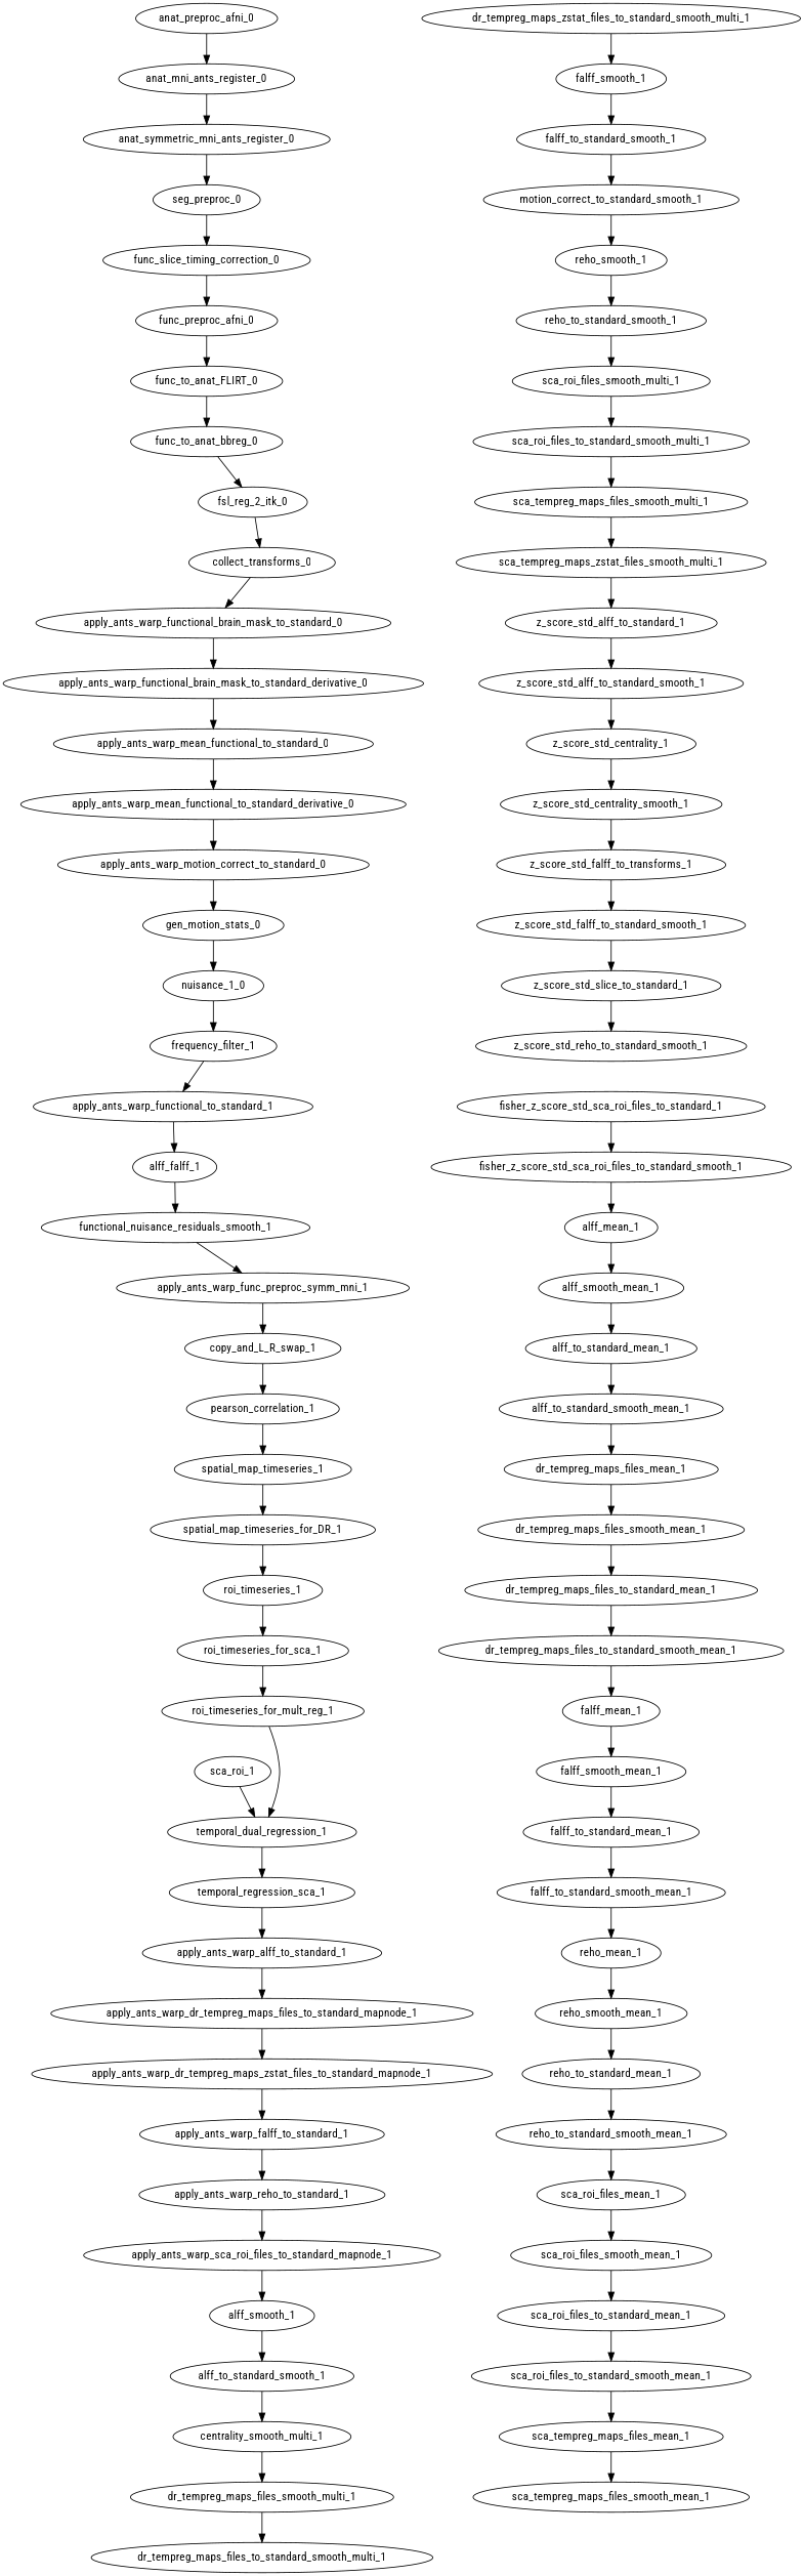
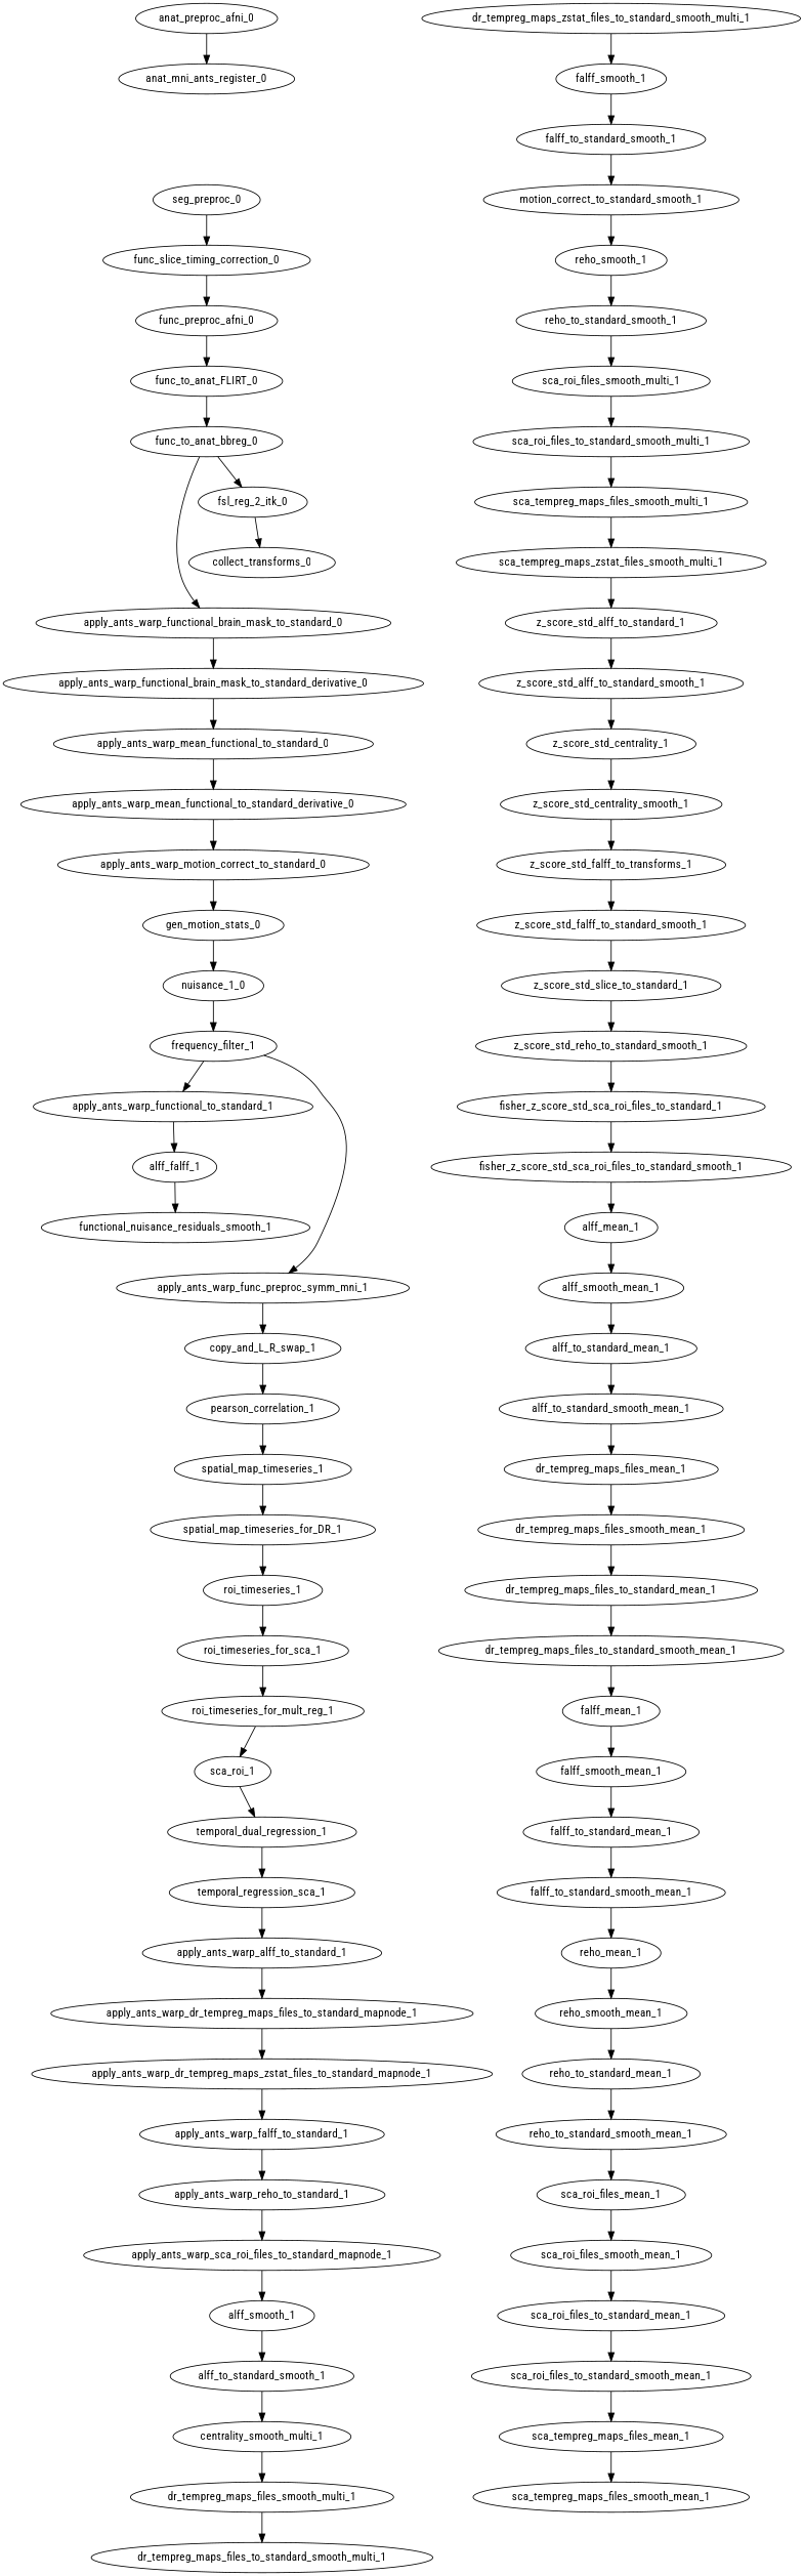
  strict digraph {
    fontname="Roboto Condensed"
    node [fontname="Roboto Condensed"]
    edge [fontname="Roboto Condensed"]
    apply_ants_warp_functional_brain_mask_to_standard_derivative_0
    apply_ants_warp_mean_functional_to_standard_0
    apply_ants_warp_mean_functional_to_standard_derivative_0
    reho_mean_1
    reho_smooth_mean_1
    reho_to_standard_mean_1
    falff_smooth_1
    falff_to_standard_smooth_1
    motion_correct_to_standard_smooth_1
    apply_ants_warp_sca_roi_files_to_standard_mapnode_1
    alff_smooth_1
    alff_to_standard_smooth_1
    apply_ants_warp_functional_brain_mask_to_standard_0
    sca_roi_files_to_standard_smooth_multi_1
    sca_tempreg_maps_files_smooth_multi_1
    sca_tempreg_maps_zstat_files_smooth_multi_1
    dr_tempreg_maps_files_to_standard_smooth_mean_1
    falff_mean_1
    falff_smooth_mean_1
    fisher_z_score_std_sca_roi_files_to_standard_1
    fisher_z_score_std_sca_roi_files_to_standard_smooth_1
    alff_mean_1
    falff_to_standard_smooth_mean_1
    falff_to_standard_mean_1
    apply_ants_warp_reho_to_standard_1
    sca_roi_files_to_standard_smooth_mean_1
    sca_tempreg_maps_files_mean_1
    sca_tempreg_maps_files_smooth_mean_1
    n29 [label=z_score_std_falff_to_transforms_1]
    z_score_std_falff_to_standard_smooth_1
    n31 [label=z_score_std_slice_to_standard_1]
    z_score_std_reho_to_standard_smooth_1
    nuisance_1_0
    frequency_filter_1
    apply_ants_warp_functional_to_standard_1
    dr_tempreg_maps_files_to_standard_mean_1
    apply_ants_warp_motion_correct_to_standard_0
    gen_motion_stats_0
    reho_smooth_1
    reho_to_standard_smooth_1
    sca_roi_files_smooth_multi_1
    z_score_std_alff_to_standard_1
    collect_transforms_0
    alff_smooth_mean_1
    alff_to_standard_mean_1
    alff_to_standard_smooth_mean_1
    dr_tempreg_maps_zstat_files_to_standard_smooth_multi_1
    func_to_anat_FLIRT_0
    func_to_anat_bbreg_0
    fsl_reg_2_itk_0
    z_score_std_alff_to_standard_smooth_1
    z_score_std_centrality_1
    z_score_std_centrality_smooth_1
    dr_tempreg_maps_files_smooth_multi_1
    dr_tempreg_maps_files_to_standard_smooth_multi_1
    dr_tempreg_maps_files_mean_1
    apply_ants_warp_dr_tempreg_maps_files_to_standard_mapnode_1
    apply_ants_warp_dr_tempreg_maps_zstat_files_to_standard_mapnode_1
    apply_ants_warp_falff_to_standard_1
    func_preproc_afni_0
    centrality_smooth_multi_1
    apply_ants_warp_func_preproc_symm_mni_1
    copy_and_L_R_swap_1
    pearson_correlation_1
    roi_timeseries_for_mult_reg_1
    sca_roi_1
    temporal_dual_regression_1
    func_slice_timing_correction_0
    temporal_regression_sca_1
    apply_ants_warp_alff_to_standard_1
    functional_nuisance_residuals_smooth_1
    spatial_map_timeseries_1
    roi_timeseries_for_sca_1
    sca_roi_files_smooth_mean_1
    sca_roi_files_to_standard_mean_1
    sca_roi_files_mean_1
-   anat_symmetric_mni_ants_register_0
    seg_preproc_0
    spatial_map_timeseries_for_DR_1
    roi_timeseries_1
    anat_mni_ants_register_0
    alff_falff_1
    anat_preproc_afni_0
    dr_tempreg_maps_files_smooth_mean_1
    reho_to_standard_smooth_mean_1
    apply_ants_warp_functional_brain_mask_to_standard_derivative_0 -> apply_ants_warp_mean_functional_to_standard_0
    apply_ants_warp_mean_functional_to_standard_0 -> apply_ants_warp_mean_functional_to_standard_derivative_0
    apply_ants_warp_mean_functional_to_standard_derivative_0 -> apply_ants_warp_motion_correct_to_standard_0
    reho_mean_1 -> reho_smooth_mean_1
    reho_smooth_mean_1 -> reho_to_standard_mean_1
    reho_to_standard_mean_1 -> reho_to_standard_smooth_mean_1
    falff_smooth_1 -> falff_to_standard_smooth_1
    falff_to_standard_smooth_1 -> motion_correct_to_standard_smooth_1
    motion_correct_to_standard_smooth_1 -> reho_smooth_1
    apply_ants_warp_sca_roi_files_to_standard_mapnode_1 -> alff_smooth_1
    alff_smooth_1 -> alff_to_standard_smooth_1
    alff_to_standard_smooth_1 -> centrality_smooth_multi_1
    apply_ants_warp_functional_brain_mask_to_standard_0 -> apply_ants_warp_functional_brain_mask_to_standard_derivative_0
    sca_roi_files_to_standard_smooth_multi_1 -> sca_tempreg_maps_files_smooth_multi_1
    sca_tempreg_maps_files_smooth_multi_1 -> sca_tempreg_maps_zstat_files_smooth_multi_1
    sca_tempreg_maps_zstat_files_smooth_multi_1 -> z_score_std_alff_to_standard_1
    dr_tempreg_maps_files_to_standard_smooth_mean_1 -> falff_mean_1
    falff_mean_1 -> falff_smooth_mean_1
    falff_smooth_mean_1 -> falff_to_standard_mean_1
    fisher_z_score_std_sca_roi_files_to_standard_1 -> fisher_z_score_std_sca_roi_files_to_standard_smooth_1
    fisher_z_score_std_sca_roi_files_to_standard_smooth_1 -> alff_mean_1
    alff_mean_1 -> alff_smooth_mean_1
    falff_to_standard_smooth_mean_1 -> reho_mean_1
    falff_to_standard_mean_1 -> falff_to_standard_smooth_mean_1
    apply_ants_warp_reho_to_standard_1 -> apply_ants_warp_sca_roi_files_to_standard_mapnode_1
    sca_roi_files_to_standard_smooth_mean_1 -> sca_tempreg_maps_files_mean_1
    sca_tempreg_maps_files_mean_1 -> sca_tempreg_maps_files_smooth_mean_1
    n29 -> z_score_std_falff_to_standard_smooth_1
    z_score_std_falff_to_standard_smooth_1 -> n31
    n31 -> z_score_std_reho_to_standard_smooth_1
+   z_score_std_reho_to_standard_smooth_1 -> fisher_z_score_std_sca_roi_files_to_standard_1
    nuisance_1_0 -> frequency_filter_1
    frequency_filter_1 -> apply_ants_warp_functional_to_standard_1
    apply_ants_warp_functional_to_standard_1 -> alff_falff_1
    dr_tempreg_maps_files_to_standard_mean_1 -> dr_tempreg_maps_files_to_standard_smooth_mean_1
    apply_ants_warp_motion_correct_to_standard_0 -> gen_motion_stats_0
    gen_motion_stats_0 -> nuisance_1_0
    reho_smooth_1 -> reho_to_standard_smooth_1
    reho_to_standard_smooth_1 -> sca_roi_files_smooth_multi_1
    sca_roi_files_smooth_multi_1 -> sca_roi_files_to_standard_smooth_multi_1
    z_score_std_alff_to_standard_1 -> z_score_std_alff_to_standard_smooth_1
-   collect_transforms_0 -> apply_ants_warp_functional_brain_mask_to_standard_0
+   func_to_anat_bbreg_0 -> apply_ants_warp_functional_brain_mask_to_standard_0
    alff_smooth_mean_1 -> alff_to_standard_mean_1
    alff_to_standard_mean_1 -> alff_to_standard_smooth_mean_1
    alff_to_standard_smooth_mean_1 -> dr_tempreg_maps_files_mean_1
    dr_tempreg_maps_zstat_files_to_standard_smooth_multi_1 -> falff_smooth_1
    func_to_anat_FLIRT_0 -> func_to_anat_bbreg_0
    func_to_anat_bbreg_0 -> fsl_reg_2_itk_0
    fsl_reg_2_itk_0 -> collect_transforms_0
    z_score_std_alff_to_standard_smooth_1 -> z_score_std_centrality_1
    z_score_std_centrality_1 -> z_score_std_centrality_smooth_1
    z_score_std_centrality_smooth_1 -> n29
    dr_tempreg_maps_files_smooth_multi_1 -> dr_tempreg_maps_files_to_standard_smooth_multi_1
    dr_tempreg_maps_files_mean_1 -> dr_tempreg_maps_files_smooth_mean_1
    apply_ants_warp_dr_tempreg_maps_files_to_standard_mapnode_1 -> apply_ants_warp_dr_tempreg_maps_zstat_files_to_standard_mapnode_1
    apply_ants_warp_dr_tempreg_maps_zstat_files_to_standard_mapnode_1 -> apply_ants_warp_falff_to_standard_1
    apply_ants_warp_falff_to_standard_1 -> apply_ants_warp_reho_to_standard_1
    func_preproc_afni_0 -> func_to_anat_FLIRT_0
    centrality_smooth_multi_1 -> dr_tempreg_maps_files_smooth_multi_1
    apply_ants_warp_func_preproc_symm_mni_1 -> copy_and_L_R_swap_1
    copy_and_L_R_swap_1 -> pearson_correlation_1
    pearson_correlation_1 -> spatial_map_timeseries_1
-   roi_timeseries_for_mult_reg_1 -> temporal_dual_regression_1
+   roi_timeseries_for_mult_reg_1 -> sca_roi_1
    sca_roi_1 -> temporal_dual_regression_1
    temporal_dual_regression_1 -> temporal_regression_sca_1
    func_slice_timing_correction_0 -> func_preproc_afni_0
    temporal_regression_sca_1 -> apply_ants_warp_alff_to_standard_1
    apply_ants_warp_alff_to_standard_1 -> apply_ants_warp_dr_tempreg_maps_files_to_standard_mapnode_1
-   functional_nuisance_residuals_smooth_1 -> apply_ants_warp_func_preproc_symm_mni_1
+   frequency_filter_1 -> apply_ants_warp_func_preproc_symm_mni_1
    spatial_map_timeseries_1 -> spatial_map_timeseries_for_DR_1
    roi_timeseries_for_sca_1 -> roi_timeseries_for_mult_reg_1
    sca_roi_files_smooth_mean_1 -> sca_roi_files_to_standard_mean_1
    sca_roi_files_to_standard_mean_1 -> sca_roi_files_to_standard_smooth_mean_1
    sca_roi_files_mean_1 -> sca_roi_files_smooth_mean_1
-   anat_symmetric_mni_ants_register_0 -> seg_preproc_0
    seg_preproc_0 -> func_slice_timing_correction_0
    spatial_map_timeseries_for_DR_1 -> roi_timeseries_1
    roi_timeseries_1 -> roi_timeseries_for_sca_1
-   anat_mni_ants_register_0 -> anat_symmetric_mni_ants_register_0
    alff_falff_1 -> functional_nuisance_residuals_smooth_1
    anat_preproc_afni_0 -> anat_mni_ants_register_0
    dr_tempreg_maps_files_smooth_mean_1 -> dr_tempreg_maps_files_to_standard_mean_1
    reho_to_standard_smooth_mean_1 -> sca_roi_files_mean_1
  }
